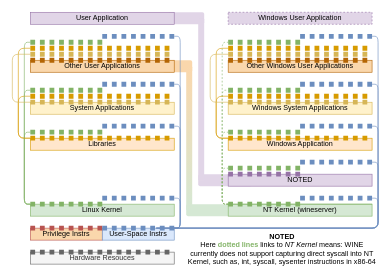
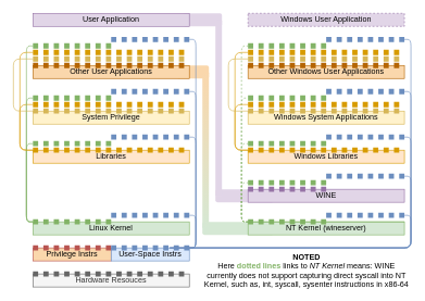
  <mxCell id="0" />
  <mxCell id="1" parent="0" />
  <mxCell id="2" value="" style="rounded=1;whiteSpace=wrap;html=1;fillColor=#e1d5e7;strokeColor=none;" parent="1" vertex="1"><mxGeometry x="330" y="290" width="90" height="20" as="geometry" /></mxCell>
  <mxCell id="3" value="" style="rounded=1;whiteSpace=wrap;html=1;fillColor=#e1d5e7;strokeColor=none;" parent="1" vertex="1"><mxGeometry x="280" y="20" width="60" height="20" as="geometry" /></mxCell>
  <mxCell id="4" value="" style="rounded=1;whiteSpace=wrap;html=1;fillColor=#fad7ac;strokeColor=none;" parent="1" vertex="1"><mxGeometry x="270" y="100" width="50" height="20" as="geometry" /></mxCell>
  <mxCell id="5" value="" style="rounded=1;whiteSpace=wrap;html=1;fillColor=#d5e8d4;strokeColor=none;" parent="1" vertex="1"><mxGeometry x="310" y="340" width="110" height="20" as="geometry" /></mxCell>
  <mxCell id="6" value="" style="rounded=1;whiteSpace=wrap;html=1;fillColor=#fad7ac;strokeColor=none;gradientColor=#D5E8D4;" parent="1" vertex="1"><mxGeometry x="310" y="110" width="10" height="240" as="geometry" /></mxCell>
  <mxCell id="7" value="" style="endArrow=none;dashed=1;html=1;strokeWidth=8;dashPattern=1 1;fillColor=#dae8fc;strokeColor=#6c8ebf;" parent="1" edge="1"><mxGeometry width="50" height="50" relative="1" as="geometry"><mxPoint x="170" y="140" as="sourcePoint" /><mxPoint x="290" y="140" as="targetPoint" /></mxGeometry></mxCell>
  <mxCell id="8" value="" style="endArrow=none;dashed=1;html=1;strokeWidth=8;dashPattern=1 1;fillColor=#d5e8d4;strokeColor=#82b366;" parent="1" edge="1"><mxGeometry width="50" height="50" relative="1" as="geometry"><mxPoint x="50" y="150" as="sourcePoint" /><mxPoint x="170" y="150" as="targetPoint" /></mxGeometry></mxCell>
  <mxCell id="9" value="" style="endArrow=none;dashed=1;html=1;strokeWidth=8;dashPattern=1 1;fillColor=#ffe6cc;strokeColor=#d79b00;" parent="1" edge="1"><mxGeometry width="50" height="50" relative="1" as="geometry"><mxPoint x="50" y="160" as="sourcePoint" /><mxPoint x="290" y="160" as="targetPoint" /></mxGeometry></mxCell>
  <mxCell id="10" value="" style="endArrow=none;dashed=1;html=1;strokeWidth=8;dashPattern=1 1;fillColor=#dae8fc;strokeColor=#6c8ebf;" parent="1" edge="1"><mxGeometry width="50" height="50" relative="1" as="geometry"><mxPoint x="170" y="210" as="sourcePoint" /><mxPoint x="290" y="210" as="targetPoint" /></mxGeometry></mxCell>
  <mxCell id="11" value="" style="endArrow=none;dashed=1;html=1;strokeWidth=8;dashPattern=1 1;fillColor=#d5e8d4;strokeColor=#82b366;" parent="1" edge="1"><mxGeometry width="50" height="50" relative="1" as="geometry"><mxPoint x="50" y="220" as="sourcePoint" /><mxPoint x="170" y="220" as="targetPoint" /></mxGeometry></mxCell>
  <mxCell id="12" value="" style="endArrow=none;dashed=1;html=1;strokeWidth=8;dashPattern=1 1;fillColor=#dae8fc;strokeColor=#6c8ebf;" parent="1" edge="1"><mxGeometry width="50" height="50" relative="1" as="geometry"><mxPoint x="170" y="330" as="sourcePoint" /><mxPoint x="290" y="330" as="targetPoint" /></mxGeometry></mxCell>
  <mxCell id="13" value="Hardware Resouces" style="rounded=0;whiteSpace=wrap;html=1;fillColor=#f5f5f5;strokeColor=#666666;fontColor=#333333;" parent="1" vertex="1"><mxGeometry x="50" y="420" width="240" height="20" as="geometry" /></mxCell>
  <mxCell id="14" value="Privilege Instrs" style="rounded=0;whiteSpace=wrap;html=1;fillColor=#fad7ac;strokeColor=#b85450;" parent="1" vertex="1"><mxGeometry x="50" y="380" width="120" height="20" as="geometry" /></mxCell>
  <mxCell id="15" value="User-Space Instrs" style="rounded=0;whiteSpace=wrap;html=1;fillColor=#dae8fc;strokeColor=#6c8ebf;" parent="1" vertex="1"><mxGeometry x="170" y="380" width="120" height="20" as="geometry" /></mxCell>
  <mxCell id="16" value="" style="endArrow=none;dashed=1;html=1;strokeWidth=8;dashPattern=1 1;fillColor=#f5f5f5;strokeColor=#666666;" parent="1" edge="1"><mxGeometry width="50" height="50" relative="1" as="geometry"><mxPoint x="50" y="420" as="sourcePoint" /><mxPoint x="290" y="420" as="targetPoint" /></mxGeometry></mxCell>
  <mxCell id="17" value="Linux Kernel" style="rounded=0;whiteSpace=wrap;html=1;fillColor=#d5e8d4;strokeColor=#82b366;" parent="1" vertex="1"><mxGeometry x="50" y="340" width="240" height="20" as="geometry" /></mxCell>
  <mxCell id="18" value="" style="endArrow=none;dashed=1;html=1;strokeWidth=8;dashPattern=1 1;fillColor=#f8cecc;strokeColor=#b85450;" parent="1" edge="1"><mxGeometry width="50" height="50" relative="1" as="geometry"><mxPoint x="50" y="380" as="sourcePoint" /><mxPoint x="170" y="380" as="targetPoint" /></mxGeometry></mxCell>
  <mxCell id="19" value="" style="endArrow=none;dashed=1;html=1;strokeWidth=8;dashPattern=1 1;fillColor=#dae8fc;strokeColor=#6c8ebf;" parent="1" edge="1"><mxGeometry width="50" height="50" relative="1" as="geometry"><mxPoint x="170" y="380" as="sourcePoint" /><mxPoint x="290" y="380" as="targetPoint" /></mxGeometry></mxCell>
  <mxCell id="20" value="" style="endArrow=none;dashed=1;html=1;strokeWidth=8;dashPattern=1 1;fillColor=#d5e8d4;strokeColor=#82b366;" parent="1" edge="1"><mxGeometry width="50" height="50" relative="1" as="geometry"><mxPoint x="50" y="340" as="sourcePoint" /><mxPoint x="170" y="340" as="targetPoint" /></mxGeometry></mxCell>
  <mxCell id="21" value="Libraries" style="rounded=0;whiteSpace=wrap;html=1;fillColor=#ffe6cc;strokeColor=#d79b00;" parent="1" vertex="1"><mxGeometry x="50" y="230" width="240" height="20" as="geometry" /></mxCell>
  <mxCell id="22" value="" style="endArrow=none;dashed=1;html=1;strokeWidth=8;dashPattern=1 1;fillColor=#ffe6cc;strokeColor=#d79b00;" parent="1" edge="1"><mxGeometry width="50" height="50" relative="1" as="geometry"><mxPoint x="50" y="230" as="sourcePoint" /><mxPoint x="290" y="230" as="targetPoint" /></mxGeometry></mxCell>
- <mxCell id="23" value="System Applications" style="rounded=0;whiteSpace=wrap;html=1;fillColor=#fff2cc;strokeColor=#d6b656;" parent="1" vertex="1"><mxGeometry x="50" y="170" width="240" height="20" as="geometry" /></mxCell>
+ <mxCell id="23" value="System Privilege" style="rounded=0;whiteSpace=wrap;html=1;fillColor=#fff2cc;strokeColor=#d6b656;" parent="1" vertex="1"><mxGeometry x="50" y="170" width="240" height="20" as="geometry" /></mxCell>
  <mxCell id="24" value="" style="endArrow=none;dashed=1;html=1;strokeWidth=8;dashPattern=1 1;fillColor=#fff2cc;strokeColor=#d6b656;" parent="1" edge="1"><mxGeometry width="50" height="50" relative="1" as="geometry"><mxPoint x="50" y="170" as="sourcePoint" /><mxPoint x="290" y="170" as="targetPoint" /></mxGeometry></mxCell>
  <mxCell id="25" value="NT Kernel (wineserver)" style="rounded=0;whiteSpace=wrap;html=1;fillColor=#d5e8d4;strokeColor=#82b366;gradientDirection=north;" parent="1" vertex="1"><mxGeometry x="380" y="340" width="240" height="20" as="geometry" /></mxCell>
  <mxCell id="26" value="" style="endArrow=none;dashed=1;html=1;strokeWidth=8;dashPattern=1 1;fillColor=#d5e8d4;strokeColor=#82b366;" parent="1" edge="1"><mxGeometry width="50" height="50" relative="1" as="geometry"><mxPoint x="380" y="340" as="sourcePoint" /><mxPoint x="500" y="340" as="targetPoint" /></mxGeometry></mxCell>
  <mxCell id="27" value="" style="endArrow=none;dashed=1;html=1;strokeWidth=8;dashPattern=1 1;fillColor=#dae8fc;strokeColor=#6c8ebf;" parent="1" edge="1"><mxGeometry width="50" height="50" relative="1" as="geometry"><mxPoint x="500" y="330" as="sourcePoint" /><mxPoint x="620" y="330" as="targetPoint" /></mxGeometry></mxCell>
  <mxCell id="28" value="" style="endArrow=none;html=1;strokeWidth=1;fillColor=#d5e8d4;strokeColor=#82b366;" parent="1" edge="1"><mxGeometry width="50" height="50" relative="1" as="geometry"><mxPoint x="50" y="340" as="sourcePoint" /><mxPoint x="50" y="220" as="targetPoint" /><Array as="points"><mxPoint x="40" y="340" /><mxPoint x="40" y="220" /></Array></mxGeometry></mxCell>
  <mxCell id="29" value="" style="endArrow=none;html=1;strokeWidth=1;fillColor=#d5e8d4;strokeColor=#82b366;" parent="1" edge="1"><mxGeometry width="50" height="50" relative="1" as="geometry"><mxPoint x="50" y="340" as="sourcePoint" /><mxPoint x="50" y="150" as="targetPoint" /><Array as="points"><mxPoint x="40" y="340" /><mxPoint x="40" y="150" /></Array></mxGeometry></mxCell>
  <mxCell id="30" value="" style="endArrow=none;html=1;strokeWidth=1;fillColor=#ffe6cc;strokeColor=#d79b00;" parent="1" edge="1"><mxGeometry width="50" height="50" relative="1" as="geometry"><mxPoint x="50" y="230" as="sourcePoint" /><mxPoint x="50" y="160" as="targetPoint" /><Array as="points"><mxPoint x="30" y="230" /><mxPoint x="30" y="160" /></Array></mxGeometry></mxCell>
  <mxCell id="31" value="" style="endArrow=none;html=1;strokeWidth=1;fillColor=#dae8fc;strokeColor=#6c8ebf;" parent="1" edge="1"><mxGeometry width="50" height="50" relative="1" as="geometry"><mxPoint x="290" y="380" as="sourcePoint" /><mxPoint x="290" y="330" as="targetPoint" /><Array as="points"><mxPoint x="300" y="380" /><mxPoint x="300" y="330" /></Array></mxGeometry></mxCell>
  <mxCell id="32" value="" style="endArrow=none;html=1;strokeWidth=1;fillColor=#dae8fc;strokeColor=#6c8ebf;" parent="1" edge="1"><mxGeometry width="50" height="50" relative="1" as="geometry"><mxPoint x="290" y="380" as="sourcePoint" /><mxPoint x="290" y="140" as="targetPoint" /><Array as="points"><mxPoint x="300" y="380" /><mxPoint x="300" y="140" /></Array></mxGeometry></mxCell>
  <mxCell id="33" value="" style="endArrow=none;html=1;strokeWidth=1;fillColor=#dae8fc;strokeColor=#6c8ebf;" parent="1" edge="1"><mxGeometry width="50" height="50" relative="1" as="geometry"><mxPoint x="290" y="380" as="sourcePoint" /><mxPoint x="290" y="60" as="targetPoint" /><Array as="points"><mxPoint x="300" y="380" /><mxPoint x="300" y="60" /></Array></mxGeometry></mxCell>
  <mxCell id="34" value="" style="endArrow=none;html=1;strokeWidth=1;fillColor=#dae8fc;strokeColor=#6c8ebf;" parent="1" edge="1"><mxGeometry width="50" height="50" relative="1" as="geometry"><mxPoint x="260" y="380" as="sourcePoint" /><mxPoint x="620" y="330" as="targetPoint" /><Array as="points"><mxPoint x="630" y="380" /><mxPoint x="630" y="330" /></Array></mxGeometry></mxCell>
  <mxCell id="35" value="" style="endArrow=none;html=1;strokeWidth=1;fillColor=#dae8fc;strokeColor=#6c8ebf;" parent="1" edge="1"><mxGeometry width="50" height="50" relative="1" as="geometry"><mxPoint x="260" y="380" as="sourcePoint" /><mxPoint x="620" y="210" as="targetPoint" /><Array as="points"><mxPoint x="630" y="380" /><mxPoint x="630" y="210" /></Array></mxGeometry></mxCell>
  <mxCell id="36" value="" style="endArrow=none;html=1;strokeWidth=1;fillColor=#dae8fc;strokeColor=#6c8ebf;" parent="1" edge="1"><mxGeometry width="50" height="50" relative="1" as="geometry"><mxPoint x="260" y="380" as="sourcePoint" /><mxPoint x="620" y="140" as="targetPoint" /><Array as="points"><mxPoint x="630" y="380" /><mxPoint x="630" y="140" /></Array></mxGeometry></mxCell>
  <mxCell id="37" value="" style="endArrow=none;html=1;strokeWidth=1;fillColor=#dae8fc;strokeColor=#6c8ebf;" parent="1" edge="1"><mxGeometry width="50" height="50" relative="1" as="geometry"><mxPoint x="260" y="380" as="sourcePoint" /><mxPoint x="620" y="60" as="targetPoint" /><Array as="points"><mxPoint x="630" y="380" /><mxPoint x="630" y="60" /></Array></mxGeometry></mxCell>
- <mxCell id="38" value="NOTED" style="rounded=0;whiteSpace=wrap;html=1;fillColor=#e1d5e7;strokeColor=#9673a6;" parent="1" vertex="1"><mxGeometry x="380" y="290" width="240" height="20" as="geometry" /></mxCell>
+ <mxCell id="38" value="WINE" style="rounded=0;whiteSpace=wrap;html=1;fillColor=#e1d5e7;strokeColor=#9673a6;" parent="1" vertex="1"><mxGeometry x="380" y="290" width="240" height="20" as="geometry" /></mxCell>
  <mxCell id="39" value="User Application" style="rounded=0;whiteSpace=wrap;html=1;fillColor=#e1d5e7;strokeColor=#9673a6;" parent="1" vertex="1"><mxGeometry x="50" y="20" width="240" height="20" as="geometry" /></mxCell>
  <mxCell id="40" value="" style="endArrow=none;dashed=1;html=1;strokeWidth=8;dashPattern=1 1;fillColor=#dae8fc;strokeColor=#6c8ebf;" parent="1" edge="1"><mxGeometry width="50" height="50" relative="1" as="geometry"><mxPoint x="500" y="270" as="sourcePoint" /><mxPoint x="620" y="270" as="targetPoint" /></mxGeometry></mxCell>
  <mxCell id="41" value="" style="endArrow=none;html=1;strokeWidth=1;fillColor=#dae8fc;strokeColor=#6c8ebf;" parent="1" edge="1"><mxGeometry width="50" height="50" relative="1" as="geometry"><mxPoint x="260" y="380" as="sourcePoint" /><mxPoint x="620" y="270" as="targetPoint" /><Array as="points"><mxPoint x="630" y="380" /><mxPoint x="630" y="270" /></Array></mxGeometry></mxCell>
  <mxCell id="42" value="" style="endArrow=none;html=1;strokeWidth=1;fillColor=#d5e8d4;strokeColor=#82b366;" parent="1" edge="1"><mxGeometry width="50" height="50" relative="1" as="geometry"><mxPoint x="380" y="340" as="sourcePoint" /><mxPoint x="620" y="340" as="targetPoint" /></mxGeometry></mxCell>
  <mxCell id="43" value="" style="endArrow=none;html=1;dashed=1;fillColor=#d5e8d4;strokeColor=#82b366;" parent="1" edge="1"><mxGeometry width="50" height="50" relative="1" as="geometry"><mxPoint x="380" y="340" as="sourcePoint" /><mxPoint x="380" y="280" as="targetPoint" /><Array as="points"><mxPoint x="370" y="340" /><mxPoint x="370" y="280" /></Array></mxGeometry></mxCell>
  <mxCell id="44" value="" style="endArrow=none;html=1;dashed=1;fillColor=#d5e8d4;strokeColor=#82b366;" parent="1" edge="1"><mxGeometry width="50" height="50" relative="1" as="geometry"><mxPoint x="380" y="340" as="sourcePoint" /><mxPoint x="380" y="220" as="targetPoint" /><Array as="points"><mxPoint x="370" y="340" /><mxPoint x="370" y="220" /></Array></mxGeometry></mxCell>
  <mxCell id="45" value="" style="endArrow=none;html=1;dashed=1;fillColor=#d5e8d4;strokeColor=#82b366;" parent="1" edge="1"><mxGeometry width="50" height="50" relative="1" as="geometry"><mxPoint x="380" y="340" as="sourcePoint" /><mxPoint x="380" y="150" as="targetPoint" /><Array as="points"><mxPoint x="370" y="340" /><mxPoint x="370" y="150" /></Array></mxGeometry></mxCell>
  <mxCell id="46" value="" style="endArrow=none;html=1;dashed=1;fillColor=#d5e8d4;strokeColor=#82b366;" parent="1" edge="1"><mxGeometry width="50" height="50" relative="1" as="geometry"><mxPoint x="380" y="340" as="sourcePoint" /><mxPoint x="380" y="70" as="targetPoint" /><Array as="points"><mxPoint x="370" y="340" /><mxPoint x="370" y="70" /></Array></mxGeometry></mxCell>
  <mxCell id="47" value="Other User Applications" style="rounded=0;whiteSpace=wrap;html=1;fillColor=#fad7ac;strokeColor=#b46504;" parent="1" vertex="1"><mxGeometry x="50" y="100" width="240" height="20" as="geometry" /></mxCell>
  <mxCell id="48" value="" style="endArrow=none;dashed=1;html=1;strokeWidth=8;dashPattern=1 1;fillColor=#dae8fc;strokeColor=#6c8ebf;" parent="1" edge="1"><mxGeometry width="50" height="50" relative="1" as="geometry"><mxPoint x="170" y="60" as="sourcePoint" /><mxPoint x="290" y="60" as="targetPoint" /></mxGeometry></mxCell>
  <mxCell id="49" value="" style="endArrow=none;dashed=1;html=1;strokeWidth=8;dashPattern=1 1;fillColor=#d5e8d4;strokeColor=#82b366;" parent="1" edge="1"><mxGeometry width="50" height="50" relative="1" as="geometry"><mxPoint x="50" y="70" as="sourcePoint" /><mxPoint x="170" y="70" as="targetPoint" /></mxGeometry></mxCell>
  <mxCell id="50" value="" style="endArrow=none;dashed=1;html=1;strokeWidth=8;dashPattern=1 1;fillColor=#ffe6cc;strokeColor=#d79b00;" parent="1" edge="1"><mxGeometry width="50" height="50" relative="1" as="geometry"><mxPoint x="50" y="80" as="sourcePoint" /><mxPoint x="290" y="80" as="targetPoint" /></mxGeometry></mxCell>
  <mxCell id="51" value="" style="endArrow=none;dashed=1;html=1;strokeWidth=8;dashPattern=1 1;fillColor=#fff2cc;strokeColor=#d6b656;" parent="1" edge="1"><mxGeometry width="50" height="50" relative="1" as="geometry"><mxPoint x="50" y="90" as="sourcePoint" /><mxPoint x="290" y="90" as="targetPoint" /></mxGeometry></mxCell>
  <mxCell id="52" value="" style="endArrow=none;dashed=1;html=1;strokeWidth=8;dashPattern=1 1;fillColor=#fad7ac;strokeColor=#b46504;" parent="1" edge="1"><mxGeometry width="50" height="50" relative="1" as="geometry"><mxPoint x="50" y="100" as="sourcePoint" /><mxPoint x="290" y="100" as="targetPoint" /></mxGeometry></mxCell>
  <mxCell id="53" value="" style="rounded=1;whiteSpace=wrap;html=1;fillColor=#e1d5e7;strokeColor=none;" parent="1" vertex="1"><mxGeometry x="330" y="30" width="10" height="270" as="geometry" /></mxCell>
  <mxCell id="54" value="" style="endArrow=none;dashed=1;html=1;strokeWidth=8;dashPattern=1 1;fillColor=#d5e8d4;strokeColor=#82b366;" parent="1" edge="1"><mxGeometry width="50" height="50" relative="1" as="geometry"><mxPoint x="380" y="280" as="sourcePoint" /><mxPoint x="500" y="280" as="targetPoint" /></mxGeometry></mxCell>
  <mxCell id="55" value="" style="endArrow=none;dashed=1;html=1;strokeWidth=8;dashPattern=1 1;fillColor=#e1d5e7;strokeColor=#9673a6;" parent="1" edge="1"><mxGeometry width="50" height="50" relative="1" as="geometry"><mxPoint x="380" y="290" as="sourcePoint" /><mxPoint x="500" y="290" as="targetPoint" /></mxGeometry></mxCell>
  <mxCell id="56" value="" style="endArrow=none;html=1;strokeWidth=1;fillColor=#d5e8d4;strokeColor=#82b366;" parent="1" edge="1"><mxGeometry width="50" height="50" relative="1" as="geometry"><mxPoint x="50" y="340" as="sourcePoint" /><mxPoint x="50" y="70" as="targetPoint" /><Array as="points"><mxPoint x="40" y="340" /><mxPoint x="40" y="70" /></Array></mxGeometry></mxCell>
  <mxCell id="57" value="" style="endArrow=none;html=1;strokeWidth=1;fillColor=#ffe6cc;strokeColor=#d79b00;" parent="1" edge="1"><mxGeometry width="50" height="50" relative="1" as="geometry"><mxPoint x="50" y="230" as="sourcePoint" /><mxPoint x="50" y="80" as="targetPoint" /><Array as="points"><mxPoint x="30" y="230" /><mxPoint x="30" y="80" /></Array></mxGeometry></mxCell>
  <mxCell id="58" value="" style="endArrow=none;html=1;strokeWidth=1;fillColor=#fff2cc;strokeColor=#d6b656;" parent="1" edge="1"><mxGeometry width="50" height="50" relative="1" as="geometry"><mxPoint x="50" y="170" as="sourcePoint" /><mxPoint x="50" y="90" as="targetPoint" /><Array as="points"><mxPoint x="20" y="170" /><mxPoint x="20" y="90" /></Array></mxGeometry></mxCell>
  <mxCell id="59" value="" style="endArrow=none;dashed=1;html=1;strokeWidth=8;dashPattern=1 1;fillColor=#dae8fc;strokeColor=#6c8ebf;" parent="1" edge="1"><mxGeometry width="50" height="50" relative="1" as="geometry"><mxPoint x="500" y="140" as="sourcePoint" /><mxPoint x="620" y="140" as="targetPoint" /></mxGeometry></mxCell>
  <mxCell id="60" value="" style="endArrow=none;dashed=1;html=1;strokeWidth=8;dashPattern=1 1;fillColor=#d5e8d4;strokeColor=#82b366;" parent="1" edge="1"><mxGeometry width="50" height="50" relative="1" as="geometry"><mxPoint x="380" y="150" as="sourcePoint" /><mxPoint x="500" y="150" as="targetPoint" /></mxGeometry></mxCell>
  <mxCell id="61" value="" style="endArrow=none;dashed=1;html=1;strokeWidth=8;dashPattern=1 1;fillColor=#ffe6cc;strokeColor=#d79b00;" parent="1" edge="1"><mxGeometry width="50" height="50" relative="1" as="geometry"><mxPoint x="380" y="160" as="sourcePoint" /><mxPoint x="620" y="160" as="targetPoint" /></mxGeometry></mxCell>
  <mxCell id="62" value="" style="endArrow=none;dashed=1;html=1;strokeWidth=8;dashPattern=1 1;fillColor=#dae8fc;strokeColor=#6c8ebf;" parent="1" edge="1"><mxGeometry width="50" height="50" relative="1" as="geometry"><mxPoint x="500" y="210" as="sourcePoint" /><mxPoint x="620" y="210" as="targetPoint" /></mxGeometry></mxCell>
  <mxCell id="63" value="" style="endArrow=none;dashed=1;html=1;strokeWidth=8;dashPattern=1 1;fillColor=#d5e8d4;strokeColor=#82b366;" parent="1" edge="1"><mxGeometry width="50" height="50" relative="1" as="geometry"><mxPoint x="380" y="220" as="sourcePoint" /><mxPoint x="500" y="220" as="targetPoint" /></mxGeometry></mxCell>
- <mxCell id="64" value="Windows Application" style="rounded=0;whiteSpace=wrap;html=1;fillColor=#ffe6cc;strokeColor=#d79b00;" parent="1" vertex="1"><mxGeometry x="380" y="230" width="240" height="20" as="geometry" /></mxCell>
+ <mxCell id="64" value="Windows Libraries" style="rounded=0;whiteSpace=wrap;html=1;fillColor=#ffe6cc;strokeColor=#d79b00;" parent="1" vertex="1"><mxGeometry x="380" y="230" width="240" height="20" as="geometry" /></mxCell>
  <mxCell id="65" value="" style="endArrow=none;dashed=1;html=1;strokeWidth=8;dashPattern=1 1;fillColor=#ffe6cc;strokeColor=#d79b00;" parent="1" edge="1"><mxGeometry width="50" height="50" relative="1" as="geometry"><mxPoint x="380" y="230" as="sourcePoint" /><mxPoint x="620" y="230" as="targetPoint" /></mxGeometry></mxCell>
  <mxCell id="66" value="Windows System Applications" style="rounded=0;whiteSpace=wrap;html=1;fillColor=#fff2cc;strokeColor=#d6b656;" parent="1" vertex="1"><mxGeometry x="380" y="170" width="240" height="20" as="geometry" /></mxCell>
  <mxCell id="67" value="" style="endArrow=none;dashed=1;html=1;strokeWidth=8;dashPattern=1 1;fillColor=#fff2cc;strokeColor=#d6b656;" parent="1" edge="1"><mxGeometry width="50" height="50" relative="1" as="geometry"><mxPoint x="380" y="170" as="sourcePoint" /><mxPoint x="620" y="170" as="targetPoint" /></mxGeometry></mxCell>
  <mxCell id="68" value="" style="endArrow=none;html=1;strokeWidth=1;fillColor=#ffe6cc;strokeColor=#d79b00;" parent="1" edge="1"><mxGeometry width="50" height="50" relative="1" as="geometry"><mxPoint x="380" y="230" as="sourcePoint" /><mxPoint x="380" y="160" as="targetPoint" /><Array as="points"><mxPoint x="360" y="230" /><mxPoint x="360" y="160" /></Array></mxGeometry></mxCell>
  <mxCell id="69" value="Windows User Application" style="rounded=0;whiteSpace=wrap;html=1;fillColor=#e1d5e7;strokeColor=#9673a6;dashed=1;" parent="1" vertex="1"><mxGeometry x="380" y="20" width="240" height="20" as="geometry" /></mxCell>
  <mxCell id="70" value="Other Windows User Applications" style="rounded=0;whiteSpace=wrap;html=1;fillColor=#fad7ac;strokeColor=#b46504;" parent="1" vertex="1"><mxGeometry x="380" y="100" width="240" height="20" as="geometry" /></mxCell>
  <mxCell id="71" value="" style="endArrow=none;dashed=1;html=1;strokeWidth=8;dashPattern=1 1;fillColor=#dae8fc;strokeColor=#6c8ebf;" parent="1" edge="1"><mxGeometry width="50" height="50" relative="1" as="geometry"><mxPoint x="500" y="60" as="sourcePoint" /><mxPoint x="620" y="60" as="targetPoint" /></mxGeometry></mxCell>
  <mxCell id="72" value="" style="endArrow=none;dashed=1;html=1;strokeWidth=8;dashPattern=1 1;fillColor=#d5e8d4;strokeColor=#82b366;" parent="1" edge="1"><mxGeometry width="50" height="50" relative="1" as="geometry"><mxPoint x="380" y="70" as="sourcePoint" /><mxPoint x="500" y="70" as="targetPoint" /></mxGeometry></mxCell>
  <mxCell id="73" value="" style="endArrow=none;dashed=1;html=1;strokeWidth=8;dashPattern=1 1;fillColor=#ffe6cc;strokeColor=#d79b00;" parent="1" edge="1"><mxGeometry width="50" height="50" relative="1" as="geometry"><mxPoint x="380" y="80" as="sourcePoint" /><mxPoint x="620" y="80" as="targetPoint" /></mxGeometry></mxCell>
  <mxCell id="74" value="" style="endArrow=none;dashed=1;html=1;strokeWidth=8;dashPattern=1 1;fillColor=#fff2cc;strokeColor=#d6b656;" parent="1" edge="1"><mxGeometry width="50" height="50" relative="1" as="geometry"><mxPoint x="380" y="90" as="sourcePoint" /><mxPoint x="620" y="90" as="targetPoint" /></mxGeometry></mxCell>
  <mxCell id="75" value="" style="endArrow=none;dashed=1;html=1;strokeWidth=8;dashPattern=1 1;fillColor=#fad7ac;strokeColor=#b46504;" parent="1" edge="1"><mxGeometry width="50" height="50" relative="1" as="geometry"><mxPoint x="380" y="100" as="sourcePoint" /><mxPoint x="620" y="100" as="targetPoint" /></mxGeometry></mxCell>
  <mxCell id="76" value="" style="endArrow=none;html=1;strokeWidth=1;fillColor=#ffe6cc;strokeColor=#d79b00;" parent="1" edge="1"><mxGeometry width="50" height="50" relative="1" as="geometry"><mxPoint x="380" y="230" as="sourcePoint" /><mxPoint x="380" y="80" as="targetPoint" /><Array as="points"><mxPoint x="360" y="230" /><mxPoint x="360" y="80" /></Array></mxGeometry></mxCell>
  <mxCell id="77" value="" style="endArrow=none;html=1;strokeWidth=1;fillColor=#fff2cc;strokeColor=#d6b656;" parent="1" edge="1"><mxGeometry width="50" height="50" relative="1" as="geometry"><mxPoint x="380" y="170" as="sourcePoint" /><mxPoint x="380" y="90" as="targetPoint" /><Array as="points"><mxPoint x="350" y="170" /><mxPoint x="350" y="90" /></Array></mxGeometry></mxCell>
  <mxCell id="78" value="" style="endArrow=none;html=1;strokeWidth=1;fillColor=#dae8fc;strokeColor=#6c8ebf;" parent="1" edge="1"><mxGeometry width="50" height="50" relative="1" as="geometry"><mxPoint x="290" y="380" as="sourcePoint" /><mxPoint x="290" y="210" as="targetPoint" /><Array as="points"><mxPoint x="300" y="380" /><mxPoint x="300" y="210" /></Array></mxGeometry></mxCell>
  <mxCell id="79" value="&lt;b&gt;NOTED&lt;/b&gt;&lt;br&gt;&lt;span&gt;Here&amp;nbsp;&lt;/span&gt;&lt;font color=&quot;#82b366&quot;&gt;&lt;b&gt;dotted lines&lt;/b&gt;&lt;/font&gt;&lt;span&gt;&amp;nbsp;links to&amp;nbsp;&lt;/span&gt;&lt;i&gt;NT Kernel&lt;/i&gt;&lt;span&gt;&amp;nbsp;means: WINE currently does not support capturing&amp;nbsp;&lt;/span&gt;&lt;span&gt;direct syscall into NT Kernel, such as,&amp;nbsp;&lt;/span&gt;&lt;span&gt;int, syscall, sysenter instructions in x86-64&lt;/span&gt;" style="text;html=1;strokeColor=none;fillColor=none;align=center;verticalAlign=middle;whiteSpace=wrap;rounded=0;" parent="1" vertex="1"><mxGeometry x="310" y="390" width="320" height="50" as="geometry" /></mxCell>
